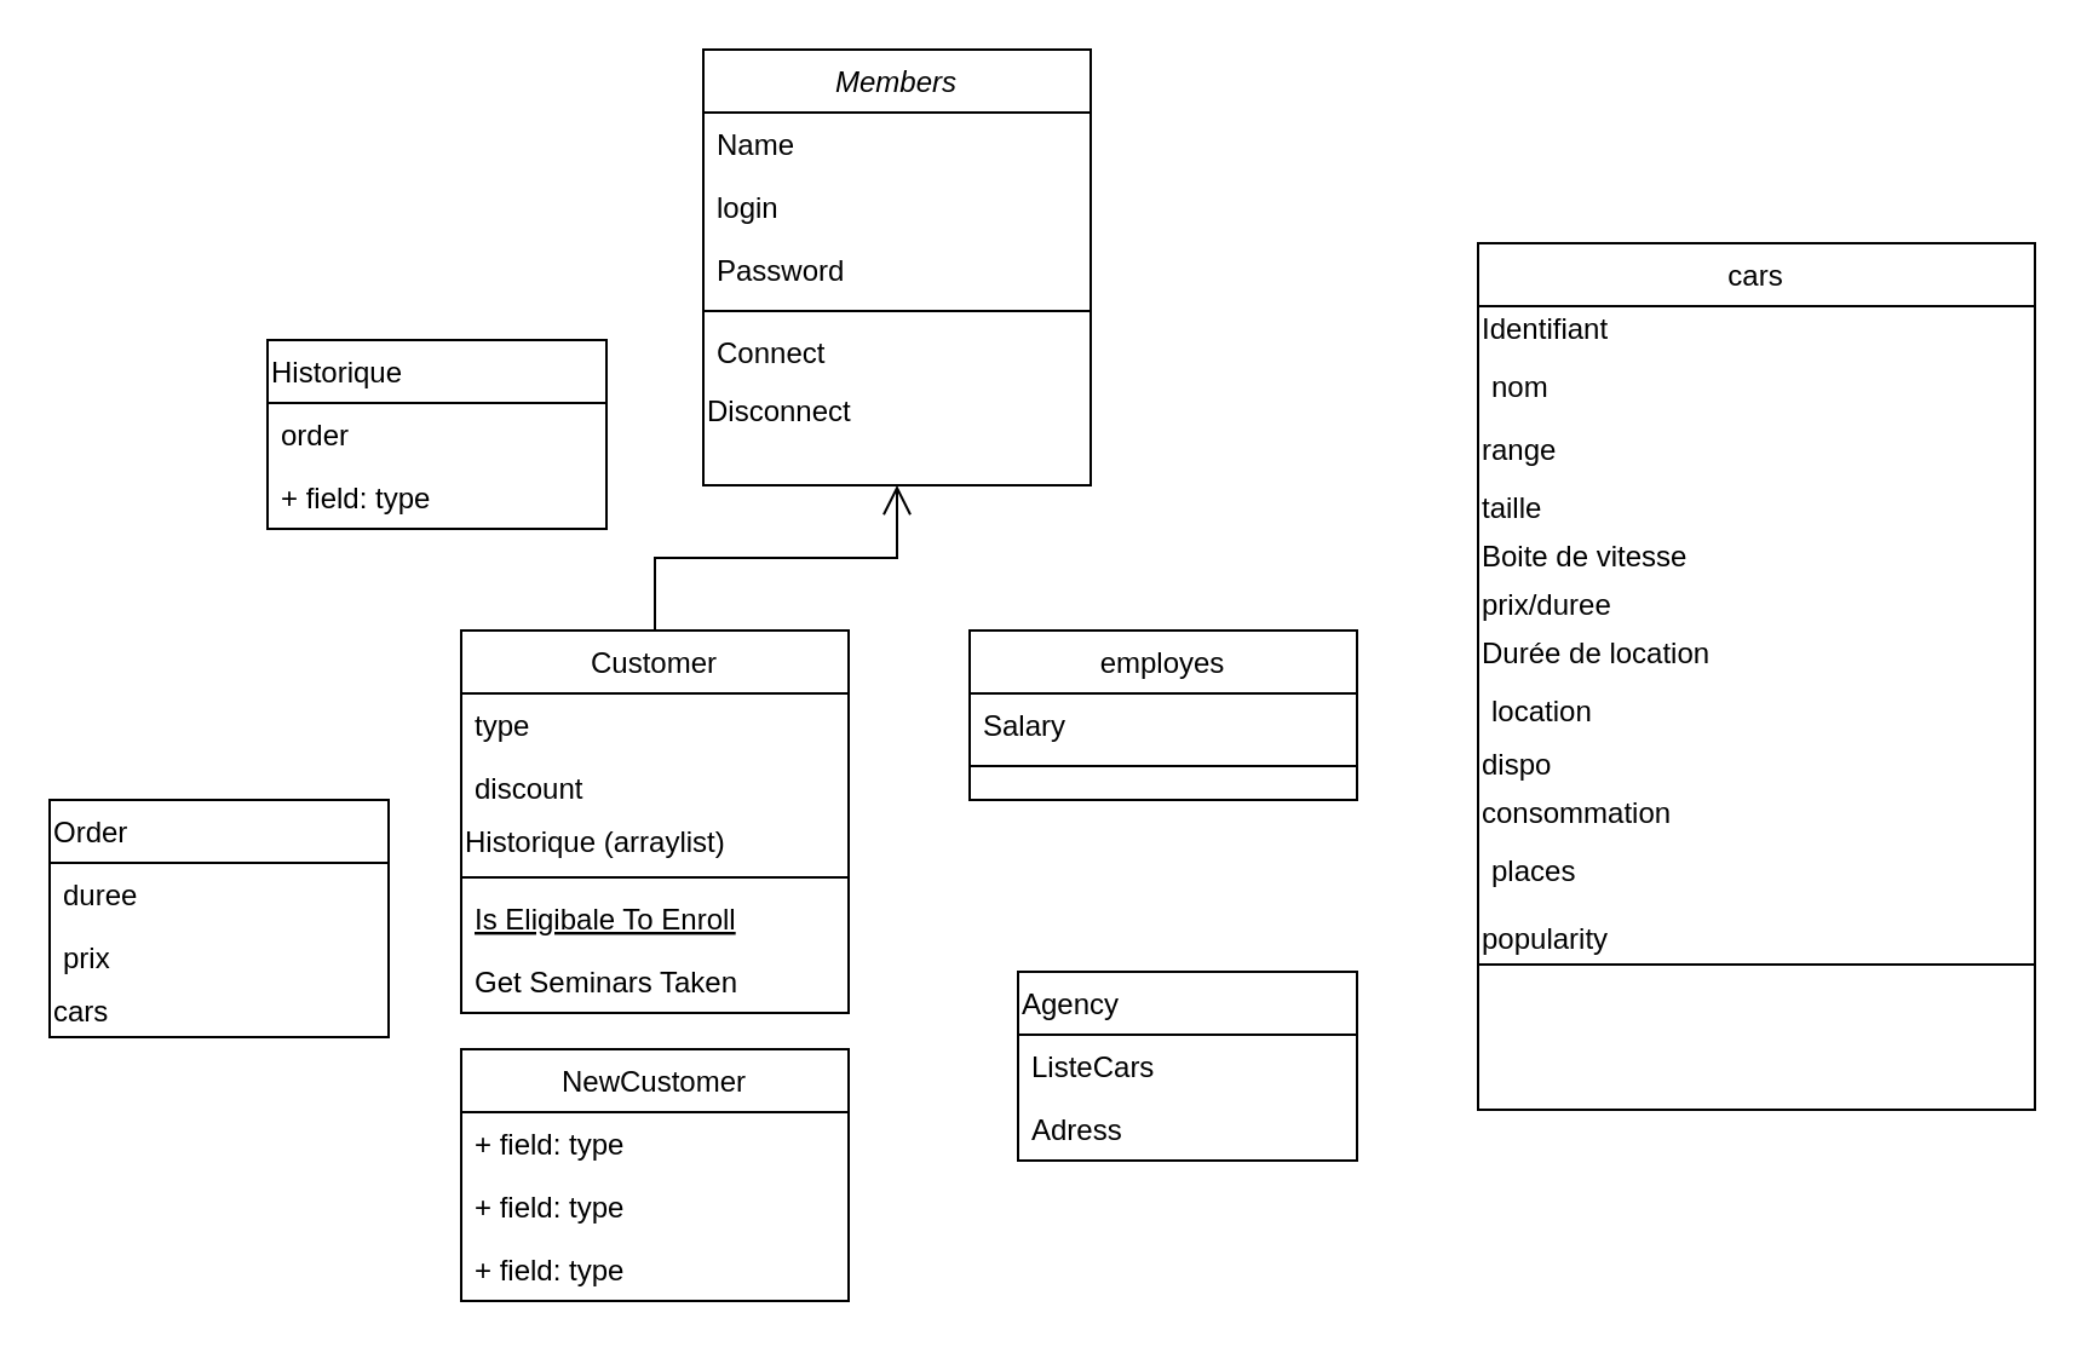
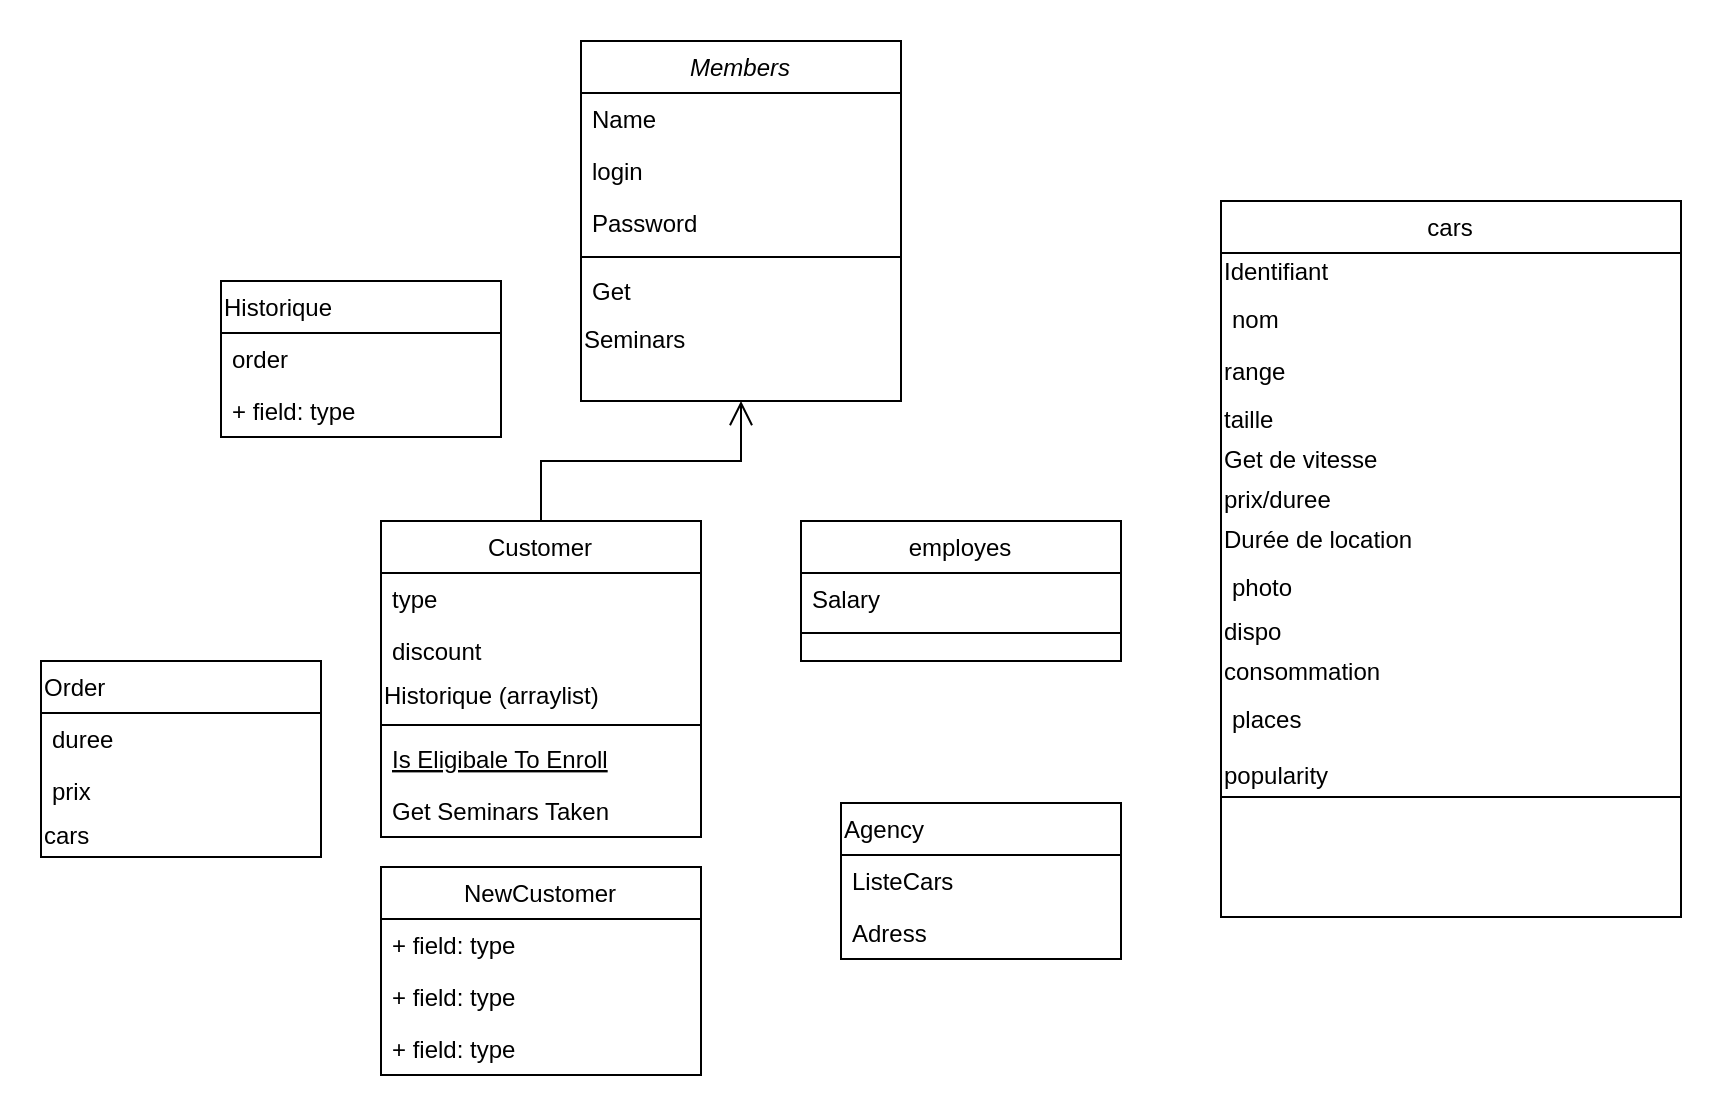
  <mxCell id="0" />
  <mxCell id="1" parent="0" />
  <mxCell id="2" value="Members" style="swimlane;fontStyle=2;align=center;verticalAlign=top;childLayout=stackLayout;horizontal=1;startSize=26;horizontalStack=0;resizeParent=1;resizeLast=0;collapsible=1;marginBottom=0;rounded=0;shadow=0;strokeWidth=1;" parent="1" vertex="1"><mxGeometry x="290" y="20" width="160" height="180" as="geometry"><mxRectangle x="230" y="140" width="160" height="26" as="alternateBounds" /></mxGeometry></mxCell>
  <mxCell id="3" value="Name" style="text;align=left;verticalAlign=top;spacingLeft=4;spacingRight=4;overflow=hidden;rotatable=0;points=[[0,0.5],[1,0.5]];portConstraint=eastwest;" parent="2" vertex="1"><mxGeometry y="26" width="160" height="26" as="geometry" /></mxCell>
  <mxCell id="4" value="login" style="text;align=left;verticalAlign=top;spacingLeft=4;spacingRight=4;overflow=hidden;rotatable=0;points=[[0,0.5],[1,0.5]];portConstraint=eastwest;rounded=0;shadow=0;html=0;" parent="2" vertex="1"><mxGeometry y="52" width="160" height="26" as="geometry" /></mxCell>
  <mxCell id="5" value="Password" style="text;align=left;verticalAlign=top;spacingLeft=4;spacingRight=4;overflow=hidden;rotatable=0;points=[[0,0.5],[1,0.5]];portConstraint=eastwest;rounded=0;shadow=0;html=0;" parent="2" vertex="1"><mxGeometry y="78" width="160" height="26" as="geometry" /></mxCell>
  <mxCell id="6" value="" style="line;html=1;strokeWidth=1;align=left;verticalAlign=middle;spacingTop=-1;spacingLeft=3;spacingRight=3;rotatable=0;labelPosition=right;points=[];portConstraint=eastwest;" parent="2" vertex="1"><mxGeometry y="104" width="160" height="8" as="geometry" /></mxCell>
- <mxCell id="7" value="Connect&#10;" style="text;align=left;verticalAlign=top;spacingLeft=4;spacingRight=4;overflow=hidden;rotatable=0;points=[[0,0.5],[1,0.5]];portConstraint=eastwest;" parent="2" vertex="1"><mxGeometry y="112" width="160" height="28" as="geometry" /></mxCell>
- <mxCell id="8" value="Disconnect" style="text;html=1;align=left;verticalAlign=middle;resizable=0;points=[];autosize=1;" parent="2" vertex="1"><mxGeometry y="140" width="160" height="20" as="geometry" /></mxCell>
+ <mxCell id="7" value="Get&#10;" style="text;align=left;verticalAlign=top;spacingLeft=4;spacingRight=4;overflow=hidden;rotatable=0;points=[[0,0.5],[1,0.5]];portConstraint=eastwest;" parent="2" vertex="1"><mxGeometry y="112" width="160" height="28" as="geometry" /></mxCell>
+ <mxCell id="8" value="Seminars" style="text;html=1;align=left;verticalAlign=middle;resizable=0;points=[];autosize=1;" parent="2" vertex="1"><mxGeometry y="140" width="160" height="20" as="geometry" /></mxCell>
  <mxCell id="9" value="Customer" style="swimlane;fontStyle=0;align=center;verticalAlign=top;childLayout=stackLayout;horizontal=1;startSize=26;horizontalStack=0;resizeParent=1;resizeLast=0;collapsible=1;marginBottom=0;rounded=0;shadow=0;strokeWidth=1;" parent="1" vertex="1"><mxGeometry x="190" y="260" width="160" height="158" as="geometry"><mxRectangle x="120" y="360" width="160" height="26" as="alternateBounds" /></mxGeometry></mxCell>
  <mxCell id="10" value="type" style="text;align=left;verticalAlign=top;spacingLeft=4;spacingRight=4;overflow=hidden;rotatable=0;points=[[0,0.5],[1,0.5]];portConstraint=eastwest;" parent="9" vertex="1"><mxGeometry y="26" width="160" height="26" as="geometry" /></mxCell>
  <mxCell id="11" value="discount" style="text;align=left;verticalAlign=top;spacingLeft=4;spacingRight=4;overflow=hidden;rotatable=0;points=[[0,0.5],[1,0.5]];portConstraint=eastwest;rounded=0;shadow=0;html=0;" parent="9" vertex="1"><mxGeometry y="52" width="160" height="26" as="geometry" /></mxCell>
  <mxCell id="12" value="Historique (arraylist)" style="text;html=1;strokeColor=none;fillColor=none;align=left;verticalAlign=middle;whiteSpace=wrap;rounded=0;" parent="9" vertex="1"><mxGeometry y="78" width="160" height="20" as="geometry" /></mxCell>
  <mxCell id="13" value="" style="line;html=1;strokeWidth=1;align=left;verticalAlign=middle;spacingTop=-1;spacingLeft=3;spacingRight=3;rotatable=0;labelPosition=right;points=[];portConstraint=eastwest;" parent="9" vertex="1"><mxGeometry y="98" width="160" height="8" as="geometry" /></mxCell>
  <mxCell id="14" value="Is Eligibale To Enroll" style="text;align=left;verticalAlign=top;spacingLeft=4;spacingRight=4;overflow=hidden;rotatable=0;points=[[0,0.5],[1,0.5]];portConstraint=eastwest;fontStyle=4" parent="9" vertex="1"><mxGeometry y="106" width="160" height="26" as="geometry" /></mxCell>
  <mxCell id="15" value="Get Seminars Taken" style="text;align=left;verticalAlign=top;spacingLeft=4;spacingRight=4;overflow=hidden;rotatable=0;points=[[0,0.5],[1,0.5]];portConstraint=eastwest;" parent="9" vertex="1"><mxGeometry y="132" width="160" height="26" as="geometry" /></mxCell>
  <mxCell id="16" value="" style="endArrow=open;endSize=10;endFill=0;shadow=0;strokeWidth=1;rounded=0;edgeStyle=elbowEdgeStyle;elbow=vertical;" parent="1" source="9" target="2" edge="1"><mxGeometry width="160" relative="1" as="geometry"><mxPoint x="270" y="103" as="sourcePoint" /><mxPoint x="270" y="103" as="targetPoint" /></mxGeometry></mxCell>
  <mxCell id="17" value="employes" style="swimlane;fontStyle=0;align=center;verticalAlign=top;childLayout=stackLayout;horizontal=1;startSize=26;horizontalStack=0;resizeParent=1;resizeLast=0;collapsible=1;marginBottom=0;rounded=0;shadow=0;strokeWidth=1;" parent="1" vertex="1"><mxGeometry x="400" y="260" width="160" height="70" as="geometry"><mxRectangle x="340" y="380" width="170" height="26" as="alternateBounds" /></mxGeometry></mxCell>
  <mxCell id="18" value="Salary" style="text;align=left;verticalAlign=top;spacingLeft=4;spacingRight=4;overflow=hidden;rotatable=0;points=[[0,0.5],[1,0.5]];portConstraint=eastwest;" parent="17" vertex="1"><mxGeometry y="26" width="160" height="26" as="geometry" /></mxCell>
  <mxCell id="19" value="" style="line;html=1;strokeWidth=1;align=left;verticalAlign=middle;spacingTop=-1;spacingLeft=3;spacingRight=3;rotatable=0;labelPosition=right;points=[];portConstraint=eastwest;" parent="17" vertex="1"><mxGeometry y="52" width="160" height="8" as="geometry" /></mxCell>
  <mxCell id="20" value="NewCustomer" style="swimlane;fontStyle=0;childLayout=stackLayout;horizontal=1;startSize=26;fillColor=none;horizontalStack=0;resizeParent=1;resizeParentMax=0;resizeLast=0;collapsible=1;marginBottom=0;" parent="1" vertex="1"><mxGeometry x="190" y="433" width="160" height="104" as="geometry" /></mxCell>
  <mxCell id="21" value="+ field: type" style="text;strokeColor=none;fillColor=none;align=left;verticalAlign=top;spacingLeft=4;spacingRight=4;overflow=hidden;rotatable=0;points=[[0,0.5],[1,0.5]];portConstraint=eastwest;" parent="20" vertex="1"><mxGeometry y="26" width="160" height="26" as="geometry" /></mxCell>
  <mxCell id="22" value="+ field: type" style="text;strokeColor=none;fillColor=none;align=left;verticalAlign=top;spacingLeft=4;spacingRight=4;overflow=hidden;rotatable=0;points=[[0,0.5],[1,0.5]];portConstraint=eastwest;" parent="20" vertex="1"><mxGeometry y="52" width="160" height="26" as="geometry" /></mxCell>
  <mxCell id="23" value="+ field: type" style="text;strokeColor=none;fillColor=none;align=left;verticalAlign=top;spacingLeft=4;spacingRight=4;overflow=hidden;rotatable=0;points=[[0,0.5],[1,0.5]];portConstraint=eastwest;" parent="20" vertex="1"><mxGeometry y="78" width="160" height="26" as="geometry" /></mxCell>
  <mxCell id="24" value="cars" style="swimlane;fontStyle=0;childLayout=stackLayout;horizontal=1;startSize=26;fillColor=none;horizontalStack=0;resizeParent=1;resizeParentMax=0;resizeLast=0;collapsible=1;marginBottom=0;" parent="1" vertex="1"><mxGeometry x="610" y="100" width="230" height="358" as="geometry" /></mxCell>
  <mxCell id="25" value="Identifiant" style="text;html=1;strokeColor=none;fillColor=none;align=left;verticalAlign=middle;whiteSpace=wrap;rounded=0;" parent="24" vertex="1"><mxGeometry y="26" width="230" height="20" as="geometry" /></mxCell>
  <mxCell id="26" value="nom" style="text;strokeColor=none;fillColor=none;align=left;verticalAlign=top;spacingLeft=4;spacingRight=4;overflow=hidden;rotatable=0;points=[[0,0.5],[1,0.5]];portConstraint=eastwest;" parent="24" vertex="1"><mxGeometry y="46" width="230" height="26" as="geometry" /></mxCell>
  <mxCell id="27" value="range" style="text;html=1;strokeColor=none;fillColor=none;align=left;verticalAlign=middle;whiteSpace=wrap;rounded=0;" parent="24" vertex="1"><mxGeometry y="72" width="230" height="28" as="geometry" /></mxCell>
  <mxCell id="28" value="taille" style="text;html=1;strokeColor=none;fillColor=none;align=left;verticalAlign=middle;whiteSpace=wrap;rounded=0;" parent="24" vertex="1"><mxGeometry y="100" width="230" height="20" as="geometry" /></mxCell>
- <mxCell id="29" value="Boite de vitesse" style="text;html=1;strokeColor=none;fillColor=none;align=left;verticalAlign=middle;whiteSpace=wrap;rounded=0;" parent="24" vertex="1"><mxGeometry y="120" width="230" height="20" as="geometry" /></mxCell>
+ <mxCell id="29" value="Get de vitesse" style="text;html=1;strokeColor=none;fillColor=none;align=left;verticalAlign=middle;whiteSpace=wrap;rounded=0;" parent="24" vertex="1"><mxGeometry y="120" width="230" height="20" as="geometry" /></mxCell>
  <mxCell id="30" value="prix/duree" style="text;html=1;strokeColor=none;fillColor=none;align=left;verticalAlign=middle;whiteSpace=wrap;rounded=0;" parent="24" vertex="1"><mxGeometry y="140" width="230" height="20" as="geometry" /></mxCell>
  <mxCell id="31" value="Durée de location" style="text;html=1;strokeColor=none;fillColor=none;align=left;verticalAlign=middle;whiteSpace=wrap;rounded=0;" parent="24" vertex="1"><mxGeometry y="160" width="230" height="20" as="geometry" /></mxCell>
- <mxCell id="32" value="location" style="text;strokeColor=none;fillColor=none;align=left;verticalAlign=top;spacingLeft=4;spacingRight=4;overflow=hidden;rotatable=0;points=[[0,0.5],[1,0.5]];portConstraint=eastwest;" parent="24" vertex="1"><mxGeometry y="180" width="230" height="26" as="geometry" /></mxCell>
+ <mxCell id="32" value="photo" style="text;strokeColor=none;fillColor=none;align=left;verticalAlign=top;spacingLeft=4;spacingRight=4;overflow=hidden;rotatable=0;points=[[0,0.5],[1,0.5]];portConstraint=eastwest;" parent="24" vertex="1"><mxGeometry y="180" width="230" height="26" as="geometry" /></mxCell>
  <mxCell id="33" value="dispo" style="text;html=1;strokeColor=none;fillColor=none;align=left;verticalAlign=middle;whiteSpace=wrap;rounded=0;" parent="24" vertex="1"><mxGeometry y="206" width="230" height="20" as="geometry" /></mxCell>
  <mxCell id="34" value="consommation" style="text;html=1;strokeColor=none;fillColor=none;align=left;verticalAlign=middle;whiteSpace=wrap;rounded=0;" parent="24" vertex="1"><mxGeometry y="226" width="230" height="20" as="geometry" /></mxCell>
  <mxCell id="35" value="places&#10;" style="text;strokeColor=none;fillColor=none;align=left;verticalAlign=top;spacingLeft=4;spacingRight=4;overflow=hidden;rotatable=0;points=[[0,0.5],[1,0.5]];portConstraint=eastwest;" parent="24" vertex="1"><mxGeometry y="246" width="230" height="32" as="geometry" /></mxCell>
  <mxCell id="36" value="popularity" style="text;html=1;strokeColor=none;fillColor=none;align=left;verticalAlign=middle;whiteSpace=wrap;rounded=0;" parent="24" vertex="1"><mxGeometry y="278" width="230" height="20" as="geometry" /></mxCell>
  <mxCell id="37" value="" style="rounded=0;whiteSpace=wrap;html=1;" parent="24" vertex="1"><mxGeometry y="298" width="230" height="60" as="geometry" /></mxCell>
  <mxCell id="38" value="Agency" style="swimlane;fontStyle=0;childLayout=stackLayout;horizontal=1;startSize=26;fillColor=none;horizontalStack=0;resizeParent=1;resizeParentMax=0;resizeLast=0;collapsible=1;marginBottom=0;align=left;" parent="1" vertex="1"><mxGeometry x="420" y="401" width="140" height="78" as="geometry" /></mxCell>
  <mxCell id="39" value="ListeCars" style="text;strokeColor=none;fillColor=none;align=left;verticalAlign=top;spacingLeft=4;spacingRight=4;overflow=hidden;rotatable=0;points=[[0,0.5],[1,0.5]];portConstraint=eastwest;" parent="38" vertex="1"><mxGeometry y="26" width="140" height="26" as="geometry" /></mxCell>
  <mxCell id="40" value="Adress" style="text;strokeColor=none;fillColor=none;align=left;verticalAlign=top;spacingLeft=4;spacingRight=4;overflow=hidden;rotatable=0;points=[[0,0.5],[1,0.5]];portConstraint=eastwest;" parent="38" vertex="1"><mxGeometry y="52" width="140" height="26" as="geometry" /></mxCell>
  <mxCell id="41" value="Order" style="swimlane;fontStyle=0;childLayout=stackLayout;horizontal=1;startSize=26;fillColor=none;horizontalStack=0;resizeParent=1;resizeParentMax=0;resizeLast=0;collapsible=1;marginBottom=0;align=left;" parent="1" vertex="1"><mxGeometry x="20" y="330" width="140" height="98" as="geometry" /></mxCell>
  <mxCell id="42" value="duree" style="text;strokeColor=none;fillColor=none;align=left;verticalAlign=top;spacingLeft=4;spacingRight=4;overflow=hidden;rotatable=0;points=[[0,0.5],[1,0.5]];portConstraint=eastwest;" parent="41" vertex="1"><mxGeometry y="26" width="140" height="26" as="geometry" /></mxCell>
  <mxCell id="43" value="prix" style="text;strokeColor=none;fillColor=none;align=left;verticalAlign=top;spacingLeft=4;spacingRight=4;overflow=hidden;rotatable=0;points=[[0,0.5],[1,0.5]];portConstraint=eastwest;" parent="41" vertex="1"><mxGeometry y="52" width="140" height="26" as="geometry" /></mxCell>
  <mxCell id="44" value="cars" style="text;html=1;strokeColor=none;fillColor=none;align=left;verticalAlign=middle;whiteSpace=wrap;rounded=0;" parent="41" vertex="1"><mxGeometry y="78" width="140" height="20" as="geometry" /></mxCell>
  <mxCell id="45" value="Historique" style="swimlane;fontStyle=0;childLayout=stackLayout;horizontal=1;startSize=26;fillColor=none;horizontalStack=0;resizeParent=1;resizeParentMax=0;resizeLast=0;collapsible=1;marginBottom=0;align=left;" parent="1" vertex="1"><mxGeometry x="110" y="140" width="140" height="78" as="geometry" /></mxCell>
  <mxCell id="46" value="order" style="text;strokeColor=none;fillColor=none;align=left;verticalAlign=top;spacingLeft=4;spacingRight=4;overflow=hidden;rotatable=0;points=[[0,0.5],[1,0.5]];portConstraint=eastwest;" parent="45" vertex="1"><mxGeometry y="26" width="140" height="26" as="geometry" /></mxCell>
  <mxCell id="47" value="+ field: type" style="text;strokeColor=none;fillColor=none;align=left;verticalAlign=top;spacingLeft=4;spacingRight=4;overflow=hidden;rotatable=0;points=[[0,0.5],[1,0.5]];portConstraint=eastwest;" parent="45" vertex="1"><mxGeometry y="52" width="140" height="26" as="geometry" /></mxCell>
